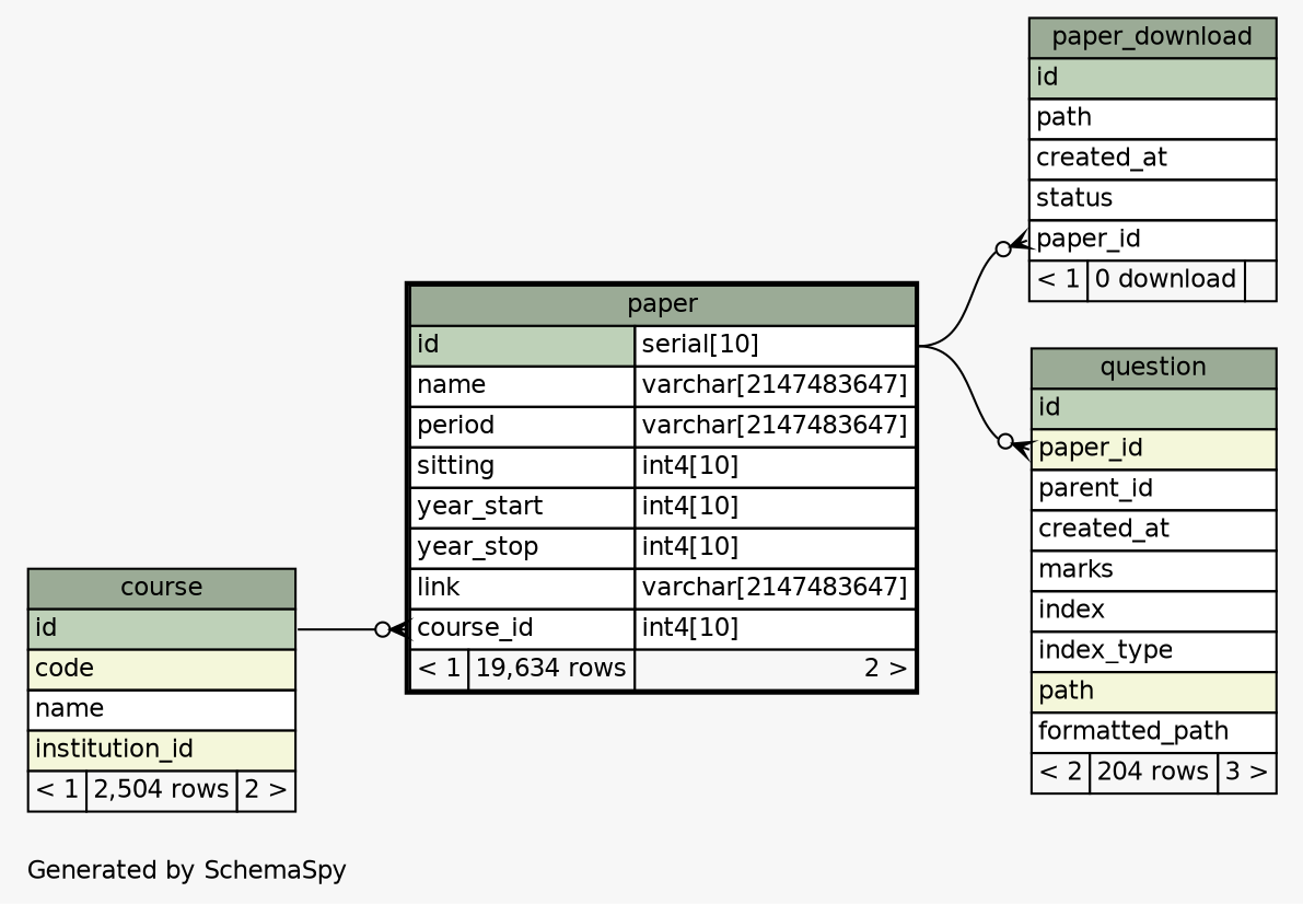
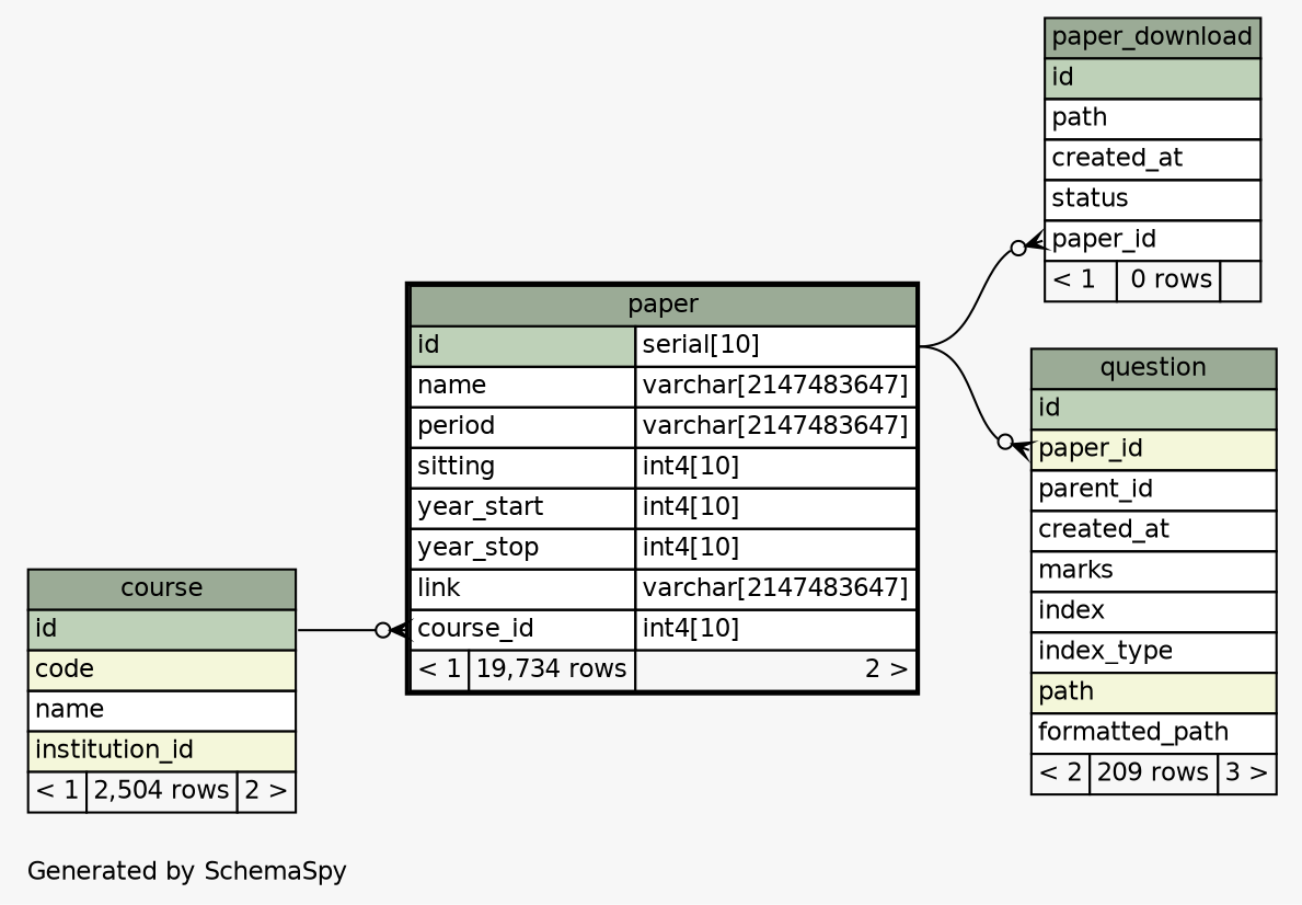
  digraph {
    bgcolor="#f7f7f7"
    fontname=Helvetica
    fontsize=11
    label="\nGenerated by SchemaSpy"
    labeljust=l
    nodesep=0.18
    rankdir=RL
    ranksep=0.46
    node [fontname=Helvetica fontsize=11 shape=plaintext]
    edge [arrowhead=none arrowsize=0.8 arrowtail=crowodot dir=back headport="id.type:e" tailport="paper_id:w"]
-   n1 [label=<     <TABLE BORDER="2" CELLBORDER="1" CELLSPACING="0" BGCOLOR="#ffffff">       <TR><TD COLSPAN="3" BGCOLOR="#9bab96" ALIGN="CENTER">paper</TD></TR>       <TR><TD PORT="id" COLSPAN="2" BGCOLOR="#bed1b8" ALIGN="LEFT">id</TD><TD PORT="id.type" ALIGN="LEFT">serial[10]</TD></TR>       <TR><TD PORT="name" COLSPAN="2" ALIGN="LEFT">name</TD><TD PORT="name.type" ALIGN="LEFT">varchar[2147483647]</TD></TR>       <TR><TD PORT="period" COLSPAN="2" ALIGN="LEFT">period</TD><TD PORT="period.type" ALIGN="LEFT">varchar[2147483647]</TD></TR>       <TR><TD PORT="sitting" COLSPAN="2" ALIGN="LEFT">sitting</TD><TD PORT="sitting.type" ALIGN="LEFT">int4[10]</TD></TR>       <TR><TD PORT="year_start" COLSPAN="2" ALIGN="LEFT">year_start</TD><TD PORT="year_start.type" ALIGN="LEFT">int4[10]</TD></TR>       <TR><TD PORT="year_stop" COLSPAN="2" ALIGN="LEFT">year_stop</TD><TD PORT="year_stop.type" ALIGN="LEFT">int4[10]</TD></TR>       <TR><TD PORT="link" COLSPAN="2" ALIGN="LEFT">link</TD><TD PORT="link.type" ALIGN="LEFT">varchar[2147483647]</TD></TR>       <TR><TD PORT="course_id" COLSPAN="2" ALIGN="LEFT">course_id</TD><TD PORT="course_id.type" ALIGN="LEFT">int4[10]</TD></TR>       <TR><TD ALIGN="LEFT" BGCOLOR="#f7f7f7">&lt; 1</TD><TD ALIGN="RIGHT" BGCOLOR="#f7f7f7">19,634 rows</TD><TD ALIGN="RIGHT" BGCOLOR="#f7f7f7">2 &gt;</TD></TR>     </TABLE>>]
+   n1 [label=<     <TABLE BORDER="2" CELLBORDER="1" CELLSPACING="0" BGCOLOR="#ffffff">       <TR><TD COLSPAN="3" BGCOLOR="#9bab96" ALIGN="CENTER">paper</TD></TR>       <TR><TD PORT="id" COLSPAN="2" BGCOLOR="#bed1b8" ALIGN="LEFT">id</TD><TD PORT="id.type" ALIGN="LEFT">serial[10]</TD></TR>       <TR><TD PORT="name" COLSPAN="2" ALIGN="LEFT">name</TD><TD PORT="name.type" ALIGN="LEFT">varchar[2147483647]</TD></TR>       <TR><TD PORT="period" COLSPAN="2" ALIGN="LEFT">period</TD><TD PORT="period.type" ALIGN="LEFT">varchar[2147483647]</TD></TR>       <TR><TD PORT="sitting" COLSPAN="2" ALIGN="LEFT">sitting</TD><TD PORT="sitting.type" ALIGN="LEFT">int4[10]</TD></TR>       <TR><TD PORT="year_start" COLSPAN="2" ALIGN="LEFT">year_start</TD><TD PORT="year_start.type" ALIGN="LEFT">int4[10]</TD></TR>       <TR><TD PORT="year_stop" COLSPAN="2" ALIGN="LEFT">year_stop</TD><TD PORT="year_stop.type" ALIGN="LEFT">int4[10]</TD></TR>       <TR><TD PORT="link" COLSPAN="2" ALIGN="LEFT">link</TD><TD PORT="link.type" ALIGN="LEFT">varchar[2147483647]</TD></TR>       <TR><TD PORT="course_id" COLSPAN="2" ALIGN="LEFT">course_id</TD><TD PORT="course_id.type" ALIGN="LEFT">int4[10]</TD></TR>       <TR><TD ALIGN="LEFT" BGCOLOR="#f7f7f7">&lt; 1</TD><TD ALIGN="RIGHT" BGCOLOR="#f7f7f7">19,734 rows</TD><TD ALIGN="RIGHT" BGCOLOR="#f7f7f7">2 &gt;</TD></TR>     </TABLE>>]
    n2 [label=<     <TABLE BORDER="0" CELLBORDER="1" CELLSPACING="0" BGCOLOR="#ffffff">       <TR><TD COLSPAN="3" BGCOLOR="#9bab96" ALIGN="CENTER">course</TD></TR>       <TR><TD PORT="id" COLSPAN="3" BGCOLOR="#bed1b8" ALIGN="LEFT">id</TD></TR>       <TR><TD PORT="code" COLSPAN="3" BGCOLOR="#f4f7da" ALIGN="LEFT">code</TD></TR>       <TR><TD PORT="name" COLSPAN="3" ALIGN="LEFT">name</TD></TR>       <TR><TD PORT="institution_id" COLSPAN="3" BGCOLOR="#f4f7da" ALIGN="LEFT">institution_id</TD></TR>       <TR><TD ALIGN="LEFT" BGCOLOR="#f7f7f7">&lt; 1</TD><TD ALIGN="RIGHT" BGCOLOR="#f7f7f7">2,504 rows</TD><TD ALIGN="RIGHT" BGCOLOR="#f7f7f7">2 &gt;</TD></TR>     </TABLE>>]
-   n3 [label=<     <TABLE BORDER="0" CELLBORDER="1" CELLSPACING="0" BGCOLOR="#ffffff">       <TR><TD COLSPAN="3" BGCOLOR="#9bab96" ALIGN="CENTER">paper_download</TD></TR>       <TR><TD PORT="id" COLSPAN="3" BGCOLOR="#bed1b8" ALIGN="LEFT">id</TD></TR>       <TR><TD PORT="path" COLSPAN="3" ALIGN="LEFT">path</TD></TR>       <TR><TD PORT="created_at" COLSPAN="3" ALIGN="LEFT">created_at</TD></TR>       <TR><TD PORT="status" COLSPAN="3" ALIGN="LEFT">status</TD></TR>       <TR><TD PORT="paper_id" COLSPAN="3" ALIGN="LEFT">paper_id</TD></TR>       <TR><TD ALIGN="LEFT" BGCOLOR="#f7f7f7">&lt; 1</TD><TD ALIGN="RIGHT" BGCOLOR="#f7f7f7">0 download</TD><TD ALIGN="RIGHT" BGCOLOR="#f7f7f7">  </TD></TR>     </TABLE>>]
-   n4 [label=<     <TABLE BORDER="0" CELLBORDER="1" CELLSPACING="0" BGCOLOR="#ffffff">       <TR><TD COLSPAN="3" BGCOLOR="#9bab96" ALIGN="CENTER">question</TD></TR>       <TR><TD PORT="id" COLSPAN="3" BGCOLOR="#bed1b8" ALIGN="LEFT">id</TD></TR>       <TR><TD PORT="paper_id" COLSPAN="3" BGCOLOR="#f4f7da" ALIGN="LEFT">paper_id</TD></TR>       <TR><TD PORT="parent_id" COLSPAN="3" ALIGN="LEFT">parent_id</TD></TR>       <TR><TD PORT="created_at" COLSPAN="3" ALIGN="LEFT">created_at</TD></TR>       <TR><TD PORT="marks" COLSPAN="3" ALIGN="LEFT">marks</TD></TR>       <TR><TD PORT="index" COLSPAN="3" ALIGN="LEFT">index</TD></TR>       <TR><TD PORT="index_type" COLSPAN="3" ALIGN="LEFT">index_type</TD></TR>       <TR><TD PORT="path" COLSPAN="3" BGCOLOR="#f4f7da" ALIGN="LEFT">path</TD></TR>       <TR><TD PORT="formatted_path" COLSPAN="3" ALIGN="LEFT">formatted_path</TD></TR>       <TR><TD ALIGN="LEFT" BGCOLOR="#f7f7f7">&lt; 2</TD><TD ALIGN="RIGHT" BGCOLOR="#f7f7f7">204 rows</TD><TD ALIGN="RIGHT" BGCOLOR="#f7f7f7">3 &gt;</TD></TR>     </TABLE>>]
+   n3 [label=<     <TABLE BORDER="0" CELLBORDER="1" CELLSPACING="0" BGCOLOR="#ffffff">       <TR><TD COLSPAN="3" BGCOLOR="#9bab96" ALIGN="CENTER">paper_download</TD></TR>       <TR><TD PORT="id" COLSPAN="3" BGCOLOR="#bed1b8" ALIGN="LEFT">id</TD></TR>       <TR><TD PORT="path" COLSPAN="3" ALIGN="LEFT">path</TD></TR>       <TR><TD PORT="created_at" COLSPAN="3" ALIGN="LEFT">created_at</TD></TR>       <TR><TD PORT="status" COLSPAN="3" ALIGN="LEFT">status</TD></TR>       <TR><TD PORT="paper_id" COLSPAN="3" ALIGN="LEFT">paper_id</TD></TR>       <TR><TD ALIGN="LEFT" BGCOLOR="#f7f7f7">&lt; 1</TD><TD ALIGN="RIGHT" BGCOLOR="#f7f7f7">0 rows</TD><TD ALIGN="RIGHT" BGCOLOR="#f7f7f7">  </TD></TR>     </TABLE>>]
+   n4 [label=<     <TABLE BORDER="0" CELLBORDER="1" CELLSPACING="0" BGCOLOR="#ffffff">       <TR><TD COLSPAN="3" BGCOLOR="#9bab96" ALIGN="CENTER">question</TD></TR>       <TR><TD PORT="id" COLSPAN="3" BGCOLOR="#bed1b8" ALIGN="LEFT">id</TD></TR>       <TR><TD PORT="paper_id" COLSPAN="3" BGCOLOR="#f4f7da" ALIGN="LEFT">paper_id</TD></TR>       <TR><TD PORT="parent_id" COLSPAN="3" ALIGN="LEFT">parent_id</TD></TR>       <TR><TD PORT="created_at" COLSPAN="3" ALIGN="LEFT">created_at</TD></TR>       <TR><TD PORT="marks" COLSPAN="3" ALIGN="LEFT">marks</TD></TR>       <TR><TD PORT="index" COLSPAN="3" ALIGN="LEFT">index</TD></TR>       <TR><TD PORT="index_type" COLSPAN="3" ALIGN="LEFT">index_type</TD></TR>       <TR><TD PORT="path" COLSPAN="3" BGCOLOR="#f4f7da" ALIGN="LEFT">path</TD></TR>       <TR><TD PORT="formatted_path" COLSPAN="3" ALIGN="LEFT">formatted_path</TD></TR>       <TR><TD ALIGN="LEFT" BGCOLOR="#f7f7f7">&lt; 2</TD><TD ALIGN="RIGHT" BGCOLOR="#f7f7f7">209 rows</TD><TD ALIGN="RIGHT" BGCOLOR="#f7f7f7">3 &gt;</TD></TR>     </TABLE>>]
    n1 -> n2 [headport="id:e" tailport="course_id:w"]
    n3 -> n1
    n4 -> n1
  }
